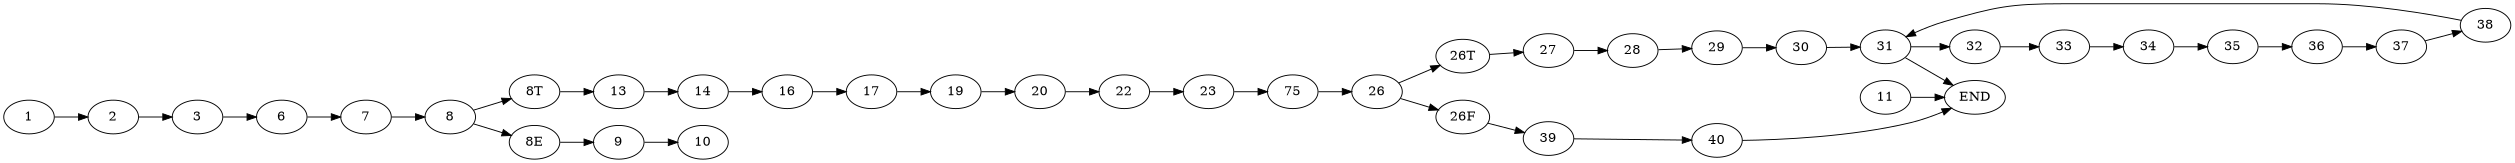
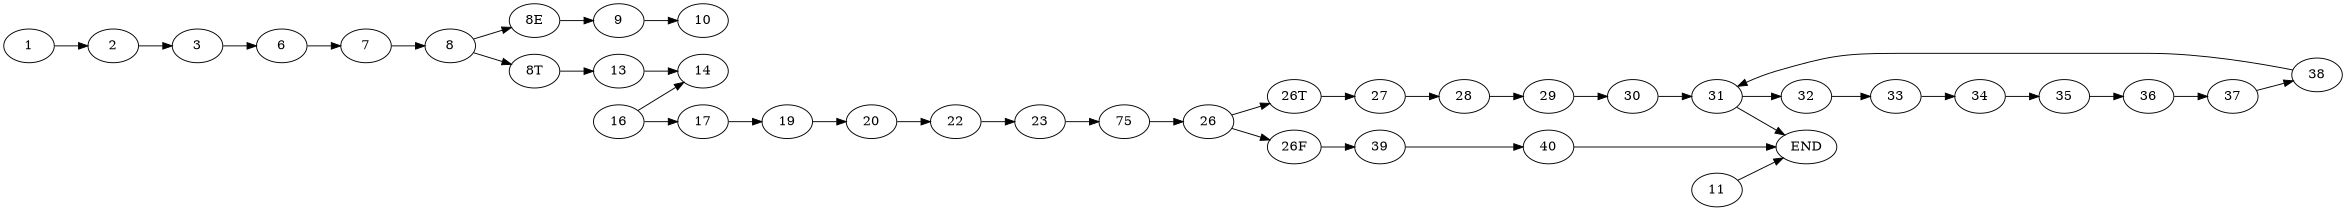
  digraph {
    rankdir=LR
    1
    2
    3
    6
    7
    8
    "8T"
    "8E"
    13
    9
    14
    16
    10
    11
    END
    17
    19
    20
    22
    23
    n21 [label=75]
    26
    "26T"
    "26F"
    27
    39
    28
    29
    30
    31
    32
    33
    34
    35
    36
    37
    38
    40
    1 -> 2
    2 -> 3
    3 -> 6
    6 -> 7
    7 -> 8
    8 -> "8T"
    8 -> "8E"
    "8T" -> 13
    "8E" -> 9
    13 -> 14
    9 -> 10
-   14 -> 16
+   16 -> 14
    16 -> 17
    11 -> END
    17 -> 19
    19 -> 20
    20 -> 22
    22 -> 23
    23 -> n21
    n21 -> 26
    26 -> "26T"
    26 -> "26F"
    "26T" -> 27
    "26F" -> 39
    27 -> 28
    39 -> 40
    28 -> 29
    29 -> 30
    30 -> 31
    31 -> END
    31 -> 32
    32 -> 33
    33 -> 34
    34 -> 35
    35 -> 36
    36 -> 37
    37 -> 38
    38 -> 31
    40 -> END
  }
